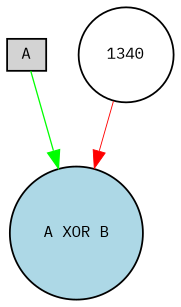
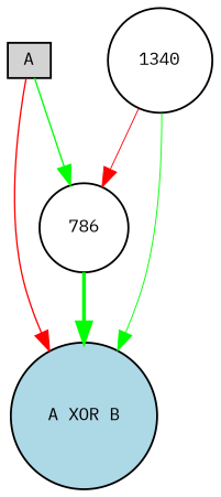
  digraph {
    fontname="IBM Plex Mono"
    node [fillcolor=white fontname="IBM Plex Mono" fontsize=9 shape=circle style=filled]
    edge [color=green fontname="IBM Plex Mono" style=solid]
    A [fillcolor=lightgray height=0.2 shape=box width=0.2]
    "A XOR B" [fillcolor=lightblue height=0.2 width=0.2]
+   786 [height=0.2 width=0.2]
    n4 [height=0.2 label=1340 width=0.2]
-   A -> "A XOR B" [penwidth=0.7232160853412383]
-   n4 -> "A XOR B" [color=red penwidth=0.5019940887987215]
+   A -> "A XOR B" [color=red penwidth=0.7232160853412383]
+   A -> 786 [penwidth=0.736259651066393]
+   786 -> "A XOR B" [penwidth=1.926518247306949]
+   n4 -> "A XOR B" [penwidth=0.5019940887987215]
+   n4 -> 786 [color=red penwidth=0.49218058443998114]
  }
